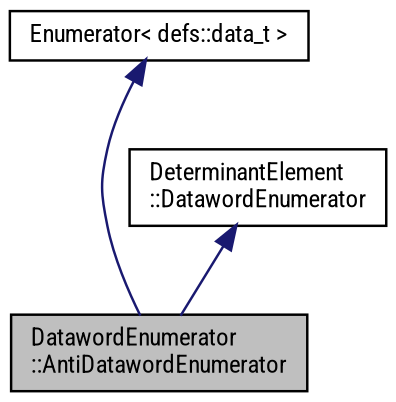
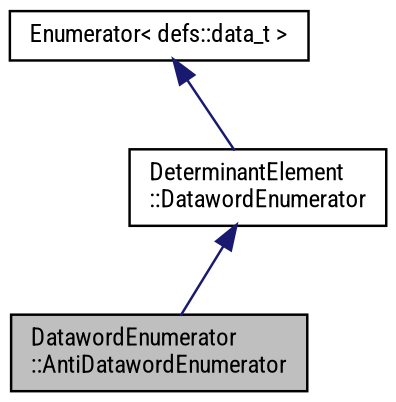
  digraph {
    fontname="Roboto Condensed"
    node [color=black fillcolor=white fontname="Roboto Condensed" fontsize=10 shape=record style=filled]
    edge [color=midnightblue dir=back fontname="Roboto Condensed" fontsize=10 labelfontname=Helvetica labelfontsize=10 style=solid]
    n1 [fillcolor=grey75 fontcolor=black height=0.2 label="DatawordEnumerator\l::AntiDatawordEnumerator" width=0.4]
    n2 [height=0.2 label="DeterminantElement\l::DatawordEnumerator" width=0.4]
    n3 [height=0.2 label="Enumerator\< defs::data_t \>" width=0.4]
    n2 -> n1
-   n3 -> n1
+   n3 -> n2
  }
